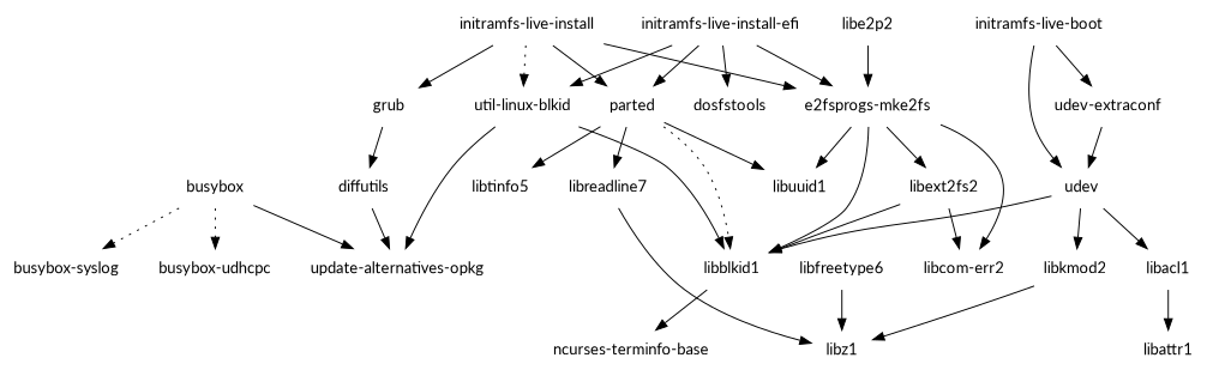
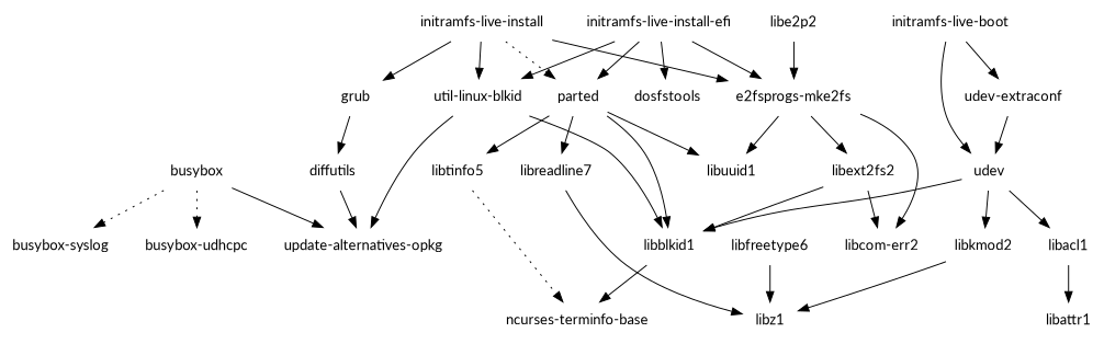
  digraph {
    fontname=Lato
    node [fontname=Lato shape=plaintext]
    edge [fontname=Lato]
    busybox
    "busybox-syslog"
    "busybox-udhcpc"
    "update-alternatives-opkg"
    diffutils
    "e2fsprogs-mke2fs"
    libblkid1
    "libcom-err2"
    libext2fs2
    libuuid1
    "ncurses-terminfo-base"
    libe2p2
    grub
    libfreetype6
    libz1
    "initramfs-live-boot"
    udev
    "udev-extraconf"
    libacl1
    libkmod2
    libattr1
    "initramfs-live-install"
    parted
    "util-linux-blkid"
    libreadline7
    libtinfo5
    "initramfs-live-install-efi"
    dosfstools
    busybox -> "busybox-syslog" [style=dotted]
    busybox -> "busybox-udhcpc" [style=dotted]
    busybox -> "update-alternatives-opkg"
    diffutils -> "update-alternatives-opkg"
-   "e2fsprogs-mke2fs" -> libblkid1
    "e2fsprogs-mke2fs" -> "libcom-err2"
    "e2fsprogs-mke2fs" -> libext2fs2
    "e2fsprogs-mke2fs" -> libuuid1
    libblkid1 -> "ncurses-terminfo-base"
    libext2fs2 -> libblkid1
    libext2fs2 -> "libcom-err2"
    libe2p2 -> "e2fsprogs-mke2fs"
    grub -> diffutils
    libfreetype6 -> libz1
    "initramfs-live-boot" -> udev
    "initramfs-live-boot" -> "udev-extraconf"
    udev -> libblkid1
    udev -> libacl1
    udev -> libkmod2
    "udev-extraconf" -> udev
    libacl1 -> libattr1
    libkmod2 -> libz1
    "initramfs-live-install" -> "e2fsprogs-mke2fs"
    "initramfs-live-install" -> grub
-   "initramfs-live-install" -> parted
-   "initramfs-live-install" -> "util-linux-blkid" [style=dotted]
-   parted -> libblkid1 [style=dotted]
+   "initramfs-live-install" -> parted [style=dotted]
+   "initramfs-live-install" -> "util-linux-blkid"
+   parted -> libblkid1
    parted -> libuuid1
    parted -> libreadline7
    parted -> libtinfo5
    "util-linux-blkid" -> "update-alternatives-opkg"
    "util-linux-blkid" -> libblkid1
    libreadline7 -> libz1
+   libtinfo5 -> "ncurses-terminfo-base" [style=dotted]
    "initramfs-live-install-efi" -> "e2fsprogs-mke2fs"
    "initramfs-live-install-efi" -> parted
    "initramfs-live-install-efi" -> "util-linux-blkid"
    "initramfs-live-install-efi" -> dosfstools
  }
